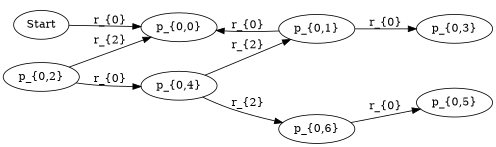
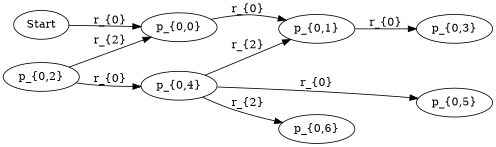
  digraph {
    rankdir=LR
    node [shape=ellipse]
    n1 [label=Start]
    n2 [label="p_{0,0}"]
    n3 [label="p_{0,1}"]
    n4 [label="p_{0,3}"]
    n5 [label="p_{0,2}"]
    n6 [label="p_{0,4}"]
    n7 [label="p_{0,5}"]
    n8 [label="p_{0,6}"]
    n1 -> n2 [label="r_{0}"]
-   n3 -> n2 [label="r_{0}"]
+   n2 -> n3 [label="r_{0}"]
    n3 -> n4 [label="r_{0}"]
    n5 -> n2 [label="r_{2}"]
    n5 -> n6 [label="r_{0}"]
    n6 -> n3 [label="r_{2}"]
-   n8 -> n7 [label="r_{0}"]
+   n6 -> n7 [label="r_{0}"]
    n6 -> n8 [label="r_{2}"]
  }
